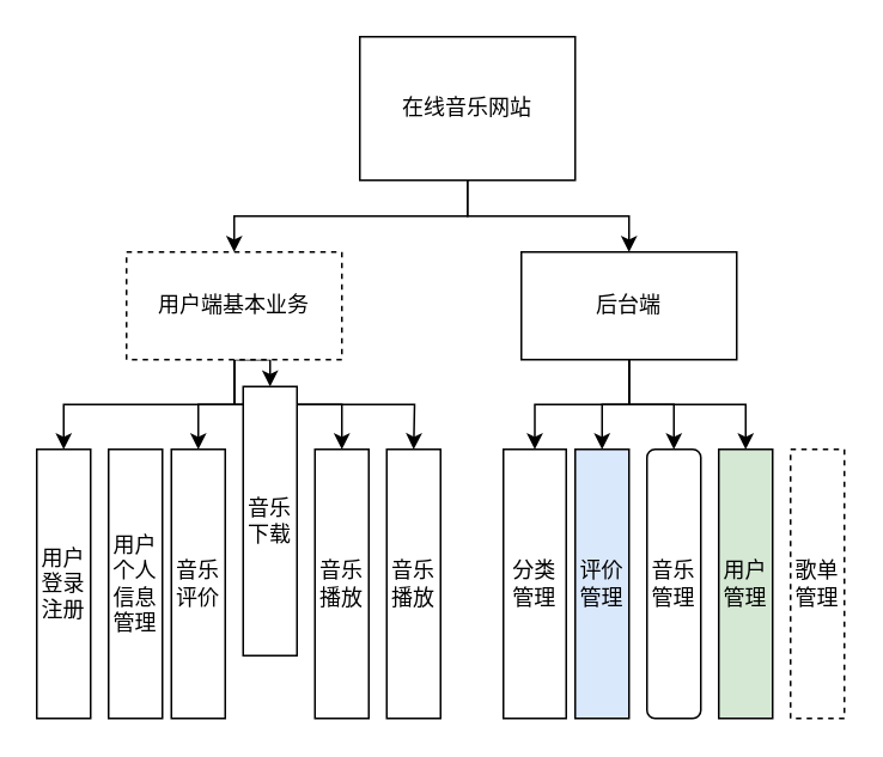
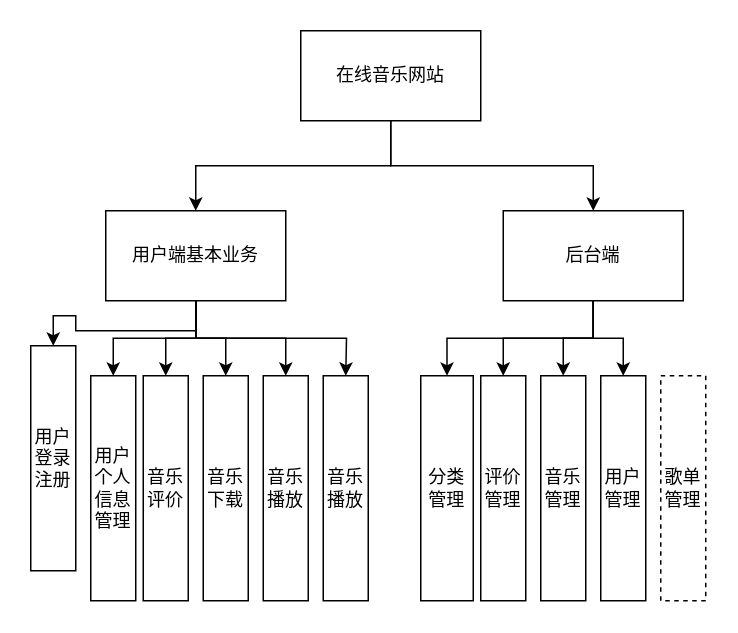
  <mxCell id="0" />
  <mxCell id="1" parent="0" />
  <mxCell id="2" style="edgeStyle=orthogonalEdgeStyle;rounded=0;orthogonalLoop=1;jettySize=auto;html=1;exitX=0.5;exitY=1;exitDx=0;exitDy=0;entryX=0.5;entryY=0;entryDx=0;entryDy=0;" edge="1" parent="1" source="4" target="11"><mxGeometry relative="1" as="geometry" /></mxCell>
  <mxCell id="3" style="edgeStyle=orthogonalEdgeStyle;rounded=0;orthogonalLoop=1;jettySize=auto;html=1;exitX=0.5;exitY=1;exitDx=0;exitDy=0;entryX=0.5;entryY=0;entryDx=0;entryDy=0;" edge="1" parent="1" source="4" target="16"><mxGeometry relative="1" as="geometry" /></mxCell>
- <mxCell id="4" value="在线音乐网站" style="rounded=0;whiteSpace=wrap;html=1;" vertex="1" parent="1"><mxGeometry x="200" y="20" width="120" height="80" as="geometry" /></mxCell>
+ <mxCell id="4" value="在线音乐网站" style="rounded=0;whiteSpace=wrap;html=1;" vertex="1" parent="1"><mxGeometry x="200" y="20" width="120" height="60" as="geometry" /></mxCell>
  <mxCell id="5" style="edgeStyle=orthogonalEdgeStyle;rounded=0;orthogonalLoop=1;jettySize=auto;html=1;exitX=0.5;exitY=1;exitDx=0;exitDy=0;entryX=0.5;entryY=0;entryDx=0;entryDy=0;" edge="1" parent="1" source="11" target="19"><mxGeometry relative="1" as="geometry"><Array as="points"><mxPoint x="130" y="225" /><mxPoint x="110" y="225" /></Array></mxGeometry></mxCell>
  <mxCell id="6" style="edgeStyle=orthogonalEdgeStyle;rounded=0;orthogonalLoop=1;jettySize=auto;html=1;exitX=0.5;exitY=1;exitDx=0;exitDy=0;" edge="1" parent="1" source="11"><mxGeometry relative="1" as="geometry"><mxPoint x="230" y="250" as="targetPoint" /></mxGeometry></mxCell>
  <mxCell id="7" style="edgeStyle=orthogonalEdgeStyle;rounded=0;orthogonalLoop=1;jettySize=auto;html=1;exitX=0.5;exitY=1;exitDx=0;exitDy=0;entryX=0.5;entryY=0;entryDx=0;entryDy=0;" edge="1" parent="1" source="11" target="20"><mxGeometry relative="1" as="geometry" /></mxCell>
  <mxCell id="8" style="edgeStyle=orthogonalEdgeStyle;rounded=0;orthogonalLoop=1;jettySize=auto;html=1;exitX=0.5;exitY=1;exitDx=0;exitDy=0;entryX=0.5;entryY=0;entryDx=0;entryDy=0;" edge="1" parent="1" source="11" target="21"><mxGeometry relative="1" as="geometry" /></mxCell>
+ <mxCell id="9" style="edgeStyle=orthogonalEdgeStyle;rounded=0;orthogonalLoop=1;jettySize=auto;html=1;exitX=0.5;exitY=1;exitDx=0;exitDy=0;entryX=0.5;entryY=0;entryDx=0;entryDy=0;" edge="1" parent="1" source="11" target="18"><mxGeometry relative="1" as="geometry" /></mxCell>
  <mxCell id="10" style="edgeStyle=orthogonalEdgeStyle;rounded=0;orthogonalLoop=1;jettySize=auto;html=1;exitX=0.5;exitY=1;exitDx=0;exitDy=0;entryX=0.5;entryY=0;entryDx=0;entryDy=0;" edge="1" parent="1" source="11" target="17"><mxGeometry relative="1" as="geometry" /></mxCell>
- <mxCell id="11" value="用户端基本业务" style="rounded=0;whiteSpace=wrap;html=1;dashed=1;" vertex="1" parent="1"><mxGeometry x="70" y="140" width="120" height="60" as="geometry" /></mxCell>
+ <mxCell id="11" value="用户端基本业务" style="rounded=0;whiteSpace=wrap;html=1;" vertex="1" parent="1"><mxGeometry x="70" y="140" width="120" height="60" as="geometry" /></mxCell>
  <mxCell id="12" style="edgeStyle=orthogonalEdgeStyle;rounded=0;orthogonalLoop=1;jettySize=auto;html=1;exitX=0.5;exitY=1;exitDx=0;exitDy=0;entryX=0.5;entryY=0;entryDx=0;entryDy=0;" edge="1" parent="1" source="16" target="25"><mxGeometry relative="1" as="geometry" /></mxCell>
  <mxCell id="13" style="edgeStyle=orthogonalEdgeStyle;rounded=0;orthogonalLoop=1;jettySize=auto;html=1;exitX=0.5;exitY=1;exitDx=0;exitDy=0;entryX=0.5;entryY=0;entryDx=0;entryDy=0;" edge="1" parent="1" source="16" target="26"><mxGeometry relative="1" as="geometry" /></mxCell>
  <mxCell id="14" style="edgeStyle=orthogonalEdgeStyle;rounded=0;orthogonalLoop=1;jettySize=auto;html=1;exitX=0.5;exitY=1;exitDx=0;exitDy=0;entryX=0.5;entryY=0;entryDx=0;entryDy=0;" edge="1" parent="1" source="16" target="24"><mxGeometry relative="1" as="geometry" /></mxCell>
  <mxCell id="15" style="edgeStyle=orthogonalEdgeStyle;rounded=0;orthogonalLoop=1;jettySize=auto;html=1;exitX=0.5;exitY=1;exitDx=0;exitDy=0;entryX=0.5;entryY=0;entryDx=0;entryDy=0;" edge="1" parent="1" source="16" target="23"><mxGeometry relative="1" as="geometry" /></mxCell>
- <mxCell id="16" value="后台端" style="rounded=0;whiteSpace=wrap;html=1;" vertex="1" parent="1"><mxGeometry x="290" y="140" width="120" height="60" as="geometry" /></mxCell>
- <mxCell id="17" value="&lt;div&gt;用户&lt;/div&gt;&lt;div&gt;登录&lt;/div&gt;&lt;div&gt;注册&lt;br&gt;&lt;/div&gt;" style="rounded=0;whiteSpace=wrap;html=1;" vertex="1" parent="1"><mxGeometry x="20" y="250" width="30" height="150" as="geometry" /></mxCell>
+ <mxCell id="16" value="后台端" style="rounded=0;whiteSpace=wrap;html=1;" vertex="1" parent="1"><mxGeometry x="335" y="140" width="120" height="60" as="geometry" /></mxCell>
+ <mxCell id="17" value="&lt;div&gt;用户&lt;/div&gt;&lt;div&gt;登录&lt;/div&gt;&lt;div&gt;注册&lt;br&gt;&lt;/div&gt;" style="rounded=0;whiteSpace=wrap;html=1;" vertex="1" parent="1"><mxGeometry x="20" y="230" width="30" height="150" as="geometry" /></mxCell>
  <mxCell id="18" value="用户个人信息管理" style="rounded=0;whiteSpace=wrap;html=1;" vertex="1" parent="1"><mxGeometry x="60" y="250" width="30" height="150" as="geometry" /></mxCell>
  <mxCell id="19" value="音乐评价" style="rounded=0;whiteSpace=wrap;html=1;" vertex="1" parent="1"><mxGeometry x="95" y="250" width="30" height="150" as="geometry" /></mxCell>
- <mxCell id="20" value="音乐下载" style="rounded=0;whiteSpace=wrap;html=1;" vertex="1" parent="1"><mxGeometry x="135" y="215" width="30" height="150" as="geometry" /></mxCell>
+ <mxCell id="20" value="音乐下载" style="rounded=0;whiteSpace=wrap;html=1;" vertex="1" parent="1"><mxGeometry x="135" y="250" width="30" height="150" as="geometry" /></mxCell>
  <mxCell id="21" value="音乐播放" style="rounded=0;whiteSpace=wrap;html=1;" vertex="1" parent="1"><mxGeometry x="175" y="250" width="30" height="150" as="geometry" /></mxCell>
  <mxCell id="22" value="音乐播放" style="rounded=0;whiteSpace=wrap;html=1;" vertex="1" parent="1"><mxGeometry x="215" y="250" width="30" height="150" as="geometry" /></mxCell>
  <mxCell id="23" value="分类管理" style="rounded=0;whiteSpace=wrap;html=1;" vertex="1" parent="1"><mxGeometry x="280" y="250" width="35" height="150" as="geometry" /></mxCell>
- <mxCell id="24" value="评价管理" style="rounded=0;whiteSpace=wrap;html=1;fillColor=#dae8fc;" vertex="1" parent="1"><mxGeometry x="320" y="250" width="30" height="150" as="geometry" /></mxCell>
- <mxCell id="25" value="音乐管理" style="whiteSpace=wrap;html=1;rounded=1;" vertex="1" parent="1"><mxGeometry x="360" y="250" width="30" height="150" as="geometry" /></mxCell>
- <mxCell id="26" value="用户管理" style="rounded=0;whiteSpace=wrap;html=1;fillColor=#d5e8d4;" vertex="1" parent="1"><mxGeometry x="400" y="250" width="30" height="150" as="geometry" /></mxCell>
+ <mxCell id="24" value="评价管理" style="rounded=0;whiteSpace=wrap;html=1;" vertex="1" parent="1"><mxGeometry x="320" y="250" width="30" height="150" as="geometry" /></mxCell>
+ <mxCell id="25" value="音乐管理" style="rounded=0;whiteSpace=wrap;html=1;" vertex="1" parent="1"><mxGeometry x="360" y="250" width="30" height="150" as="geometry" /></mxCell>
+ <mxCell id="26" value="用户管理" style="rounded=0;whiteSpace=wrap;html=1;" vertex="1" parent="1"><mxGeometry x="400" y="250" width="30" height="150" as="geometry" /></mxCell>
  <mxCell id="27" value="歌单管理" style="rounded=0;whiteSpace=wrap;html=1;dashed=1;" vertex="1" parent="1"><mxGeometry x="440" y="250" width="30" height="150" as="geometry" /></mxCell>
